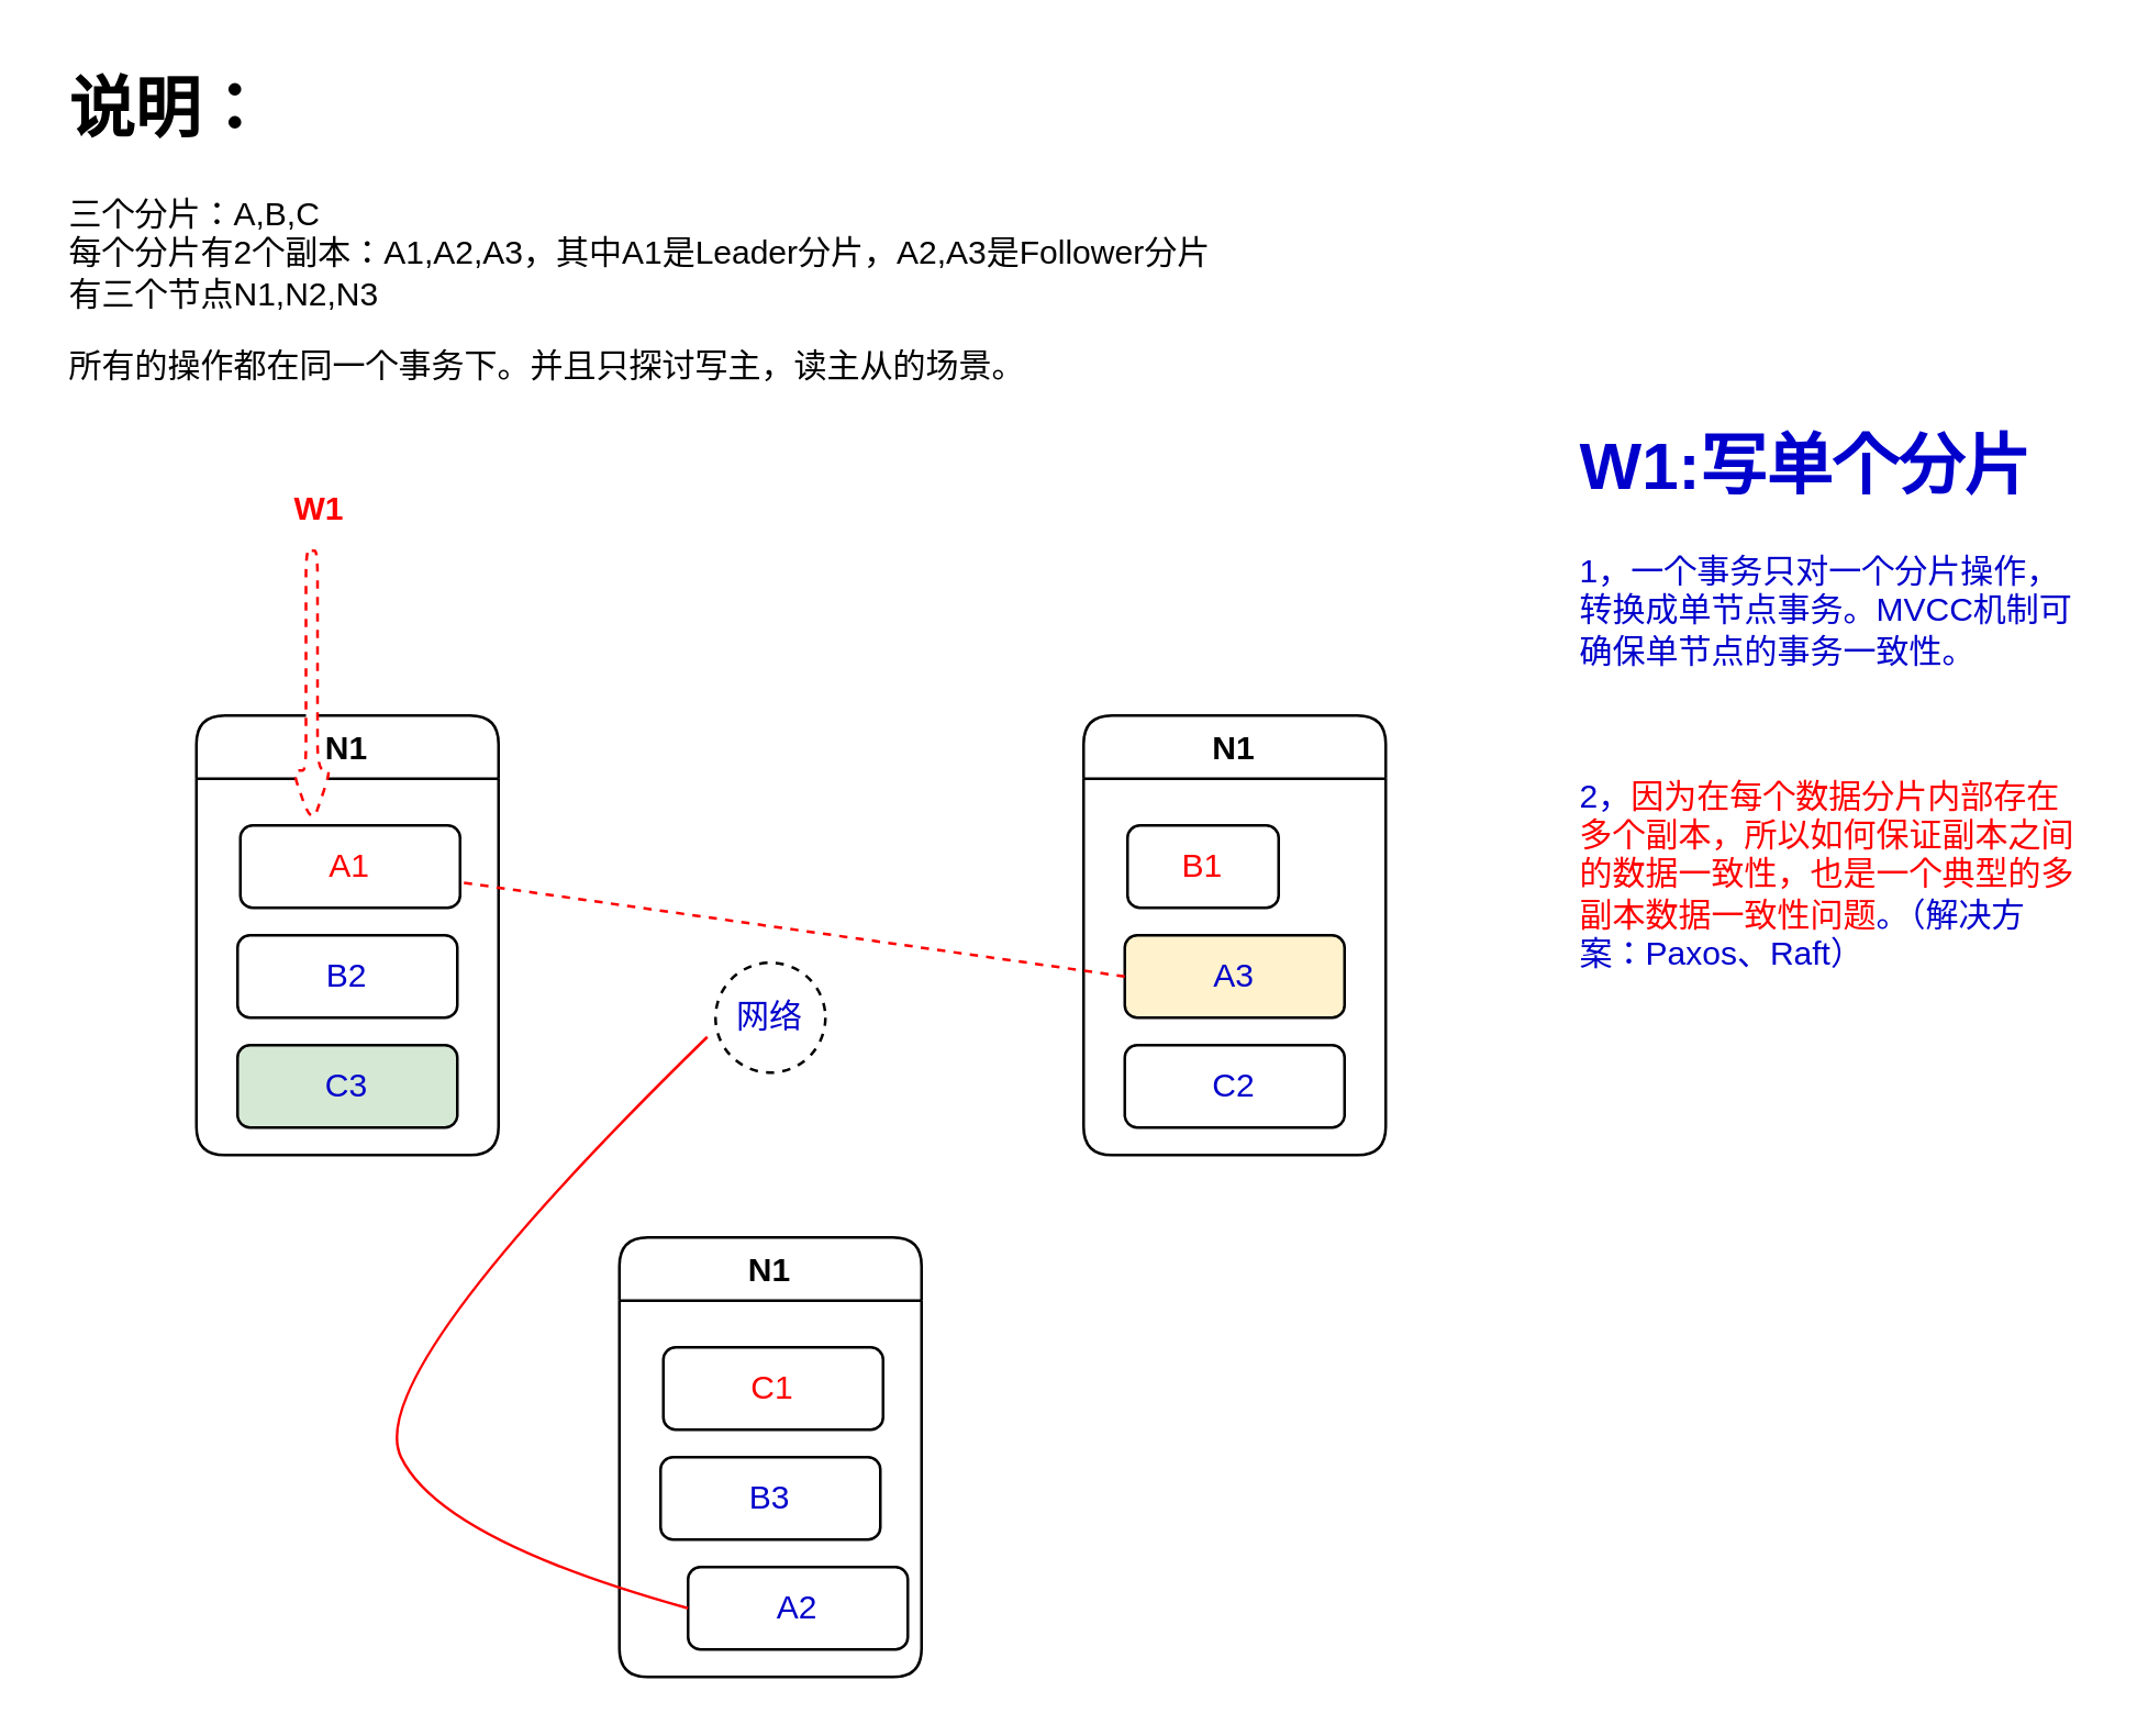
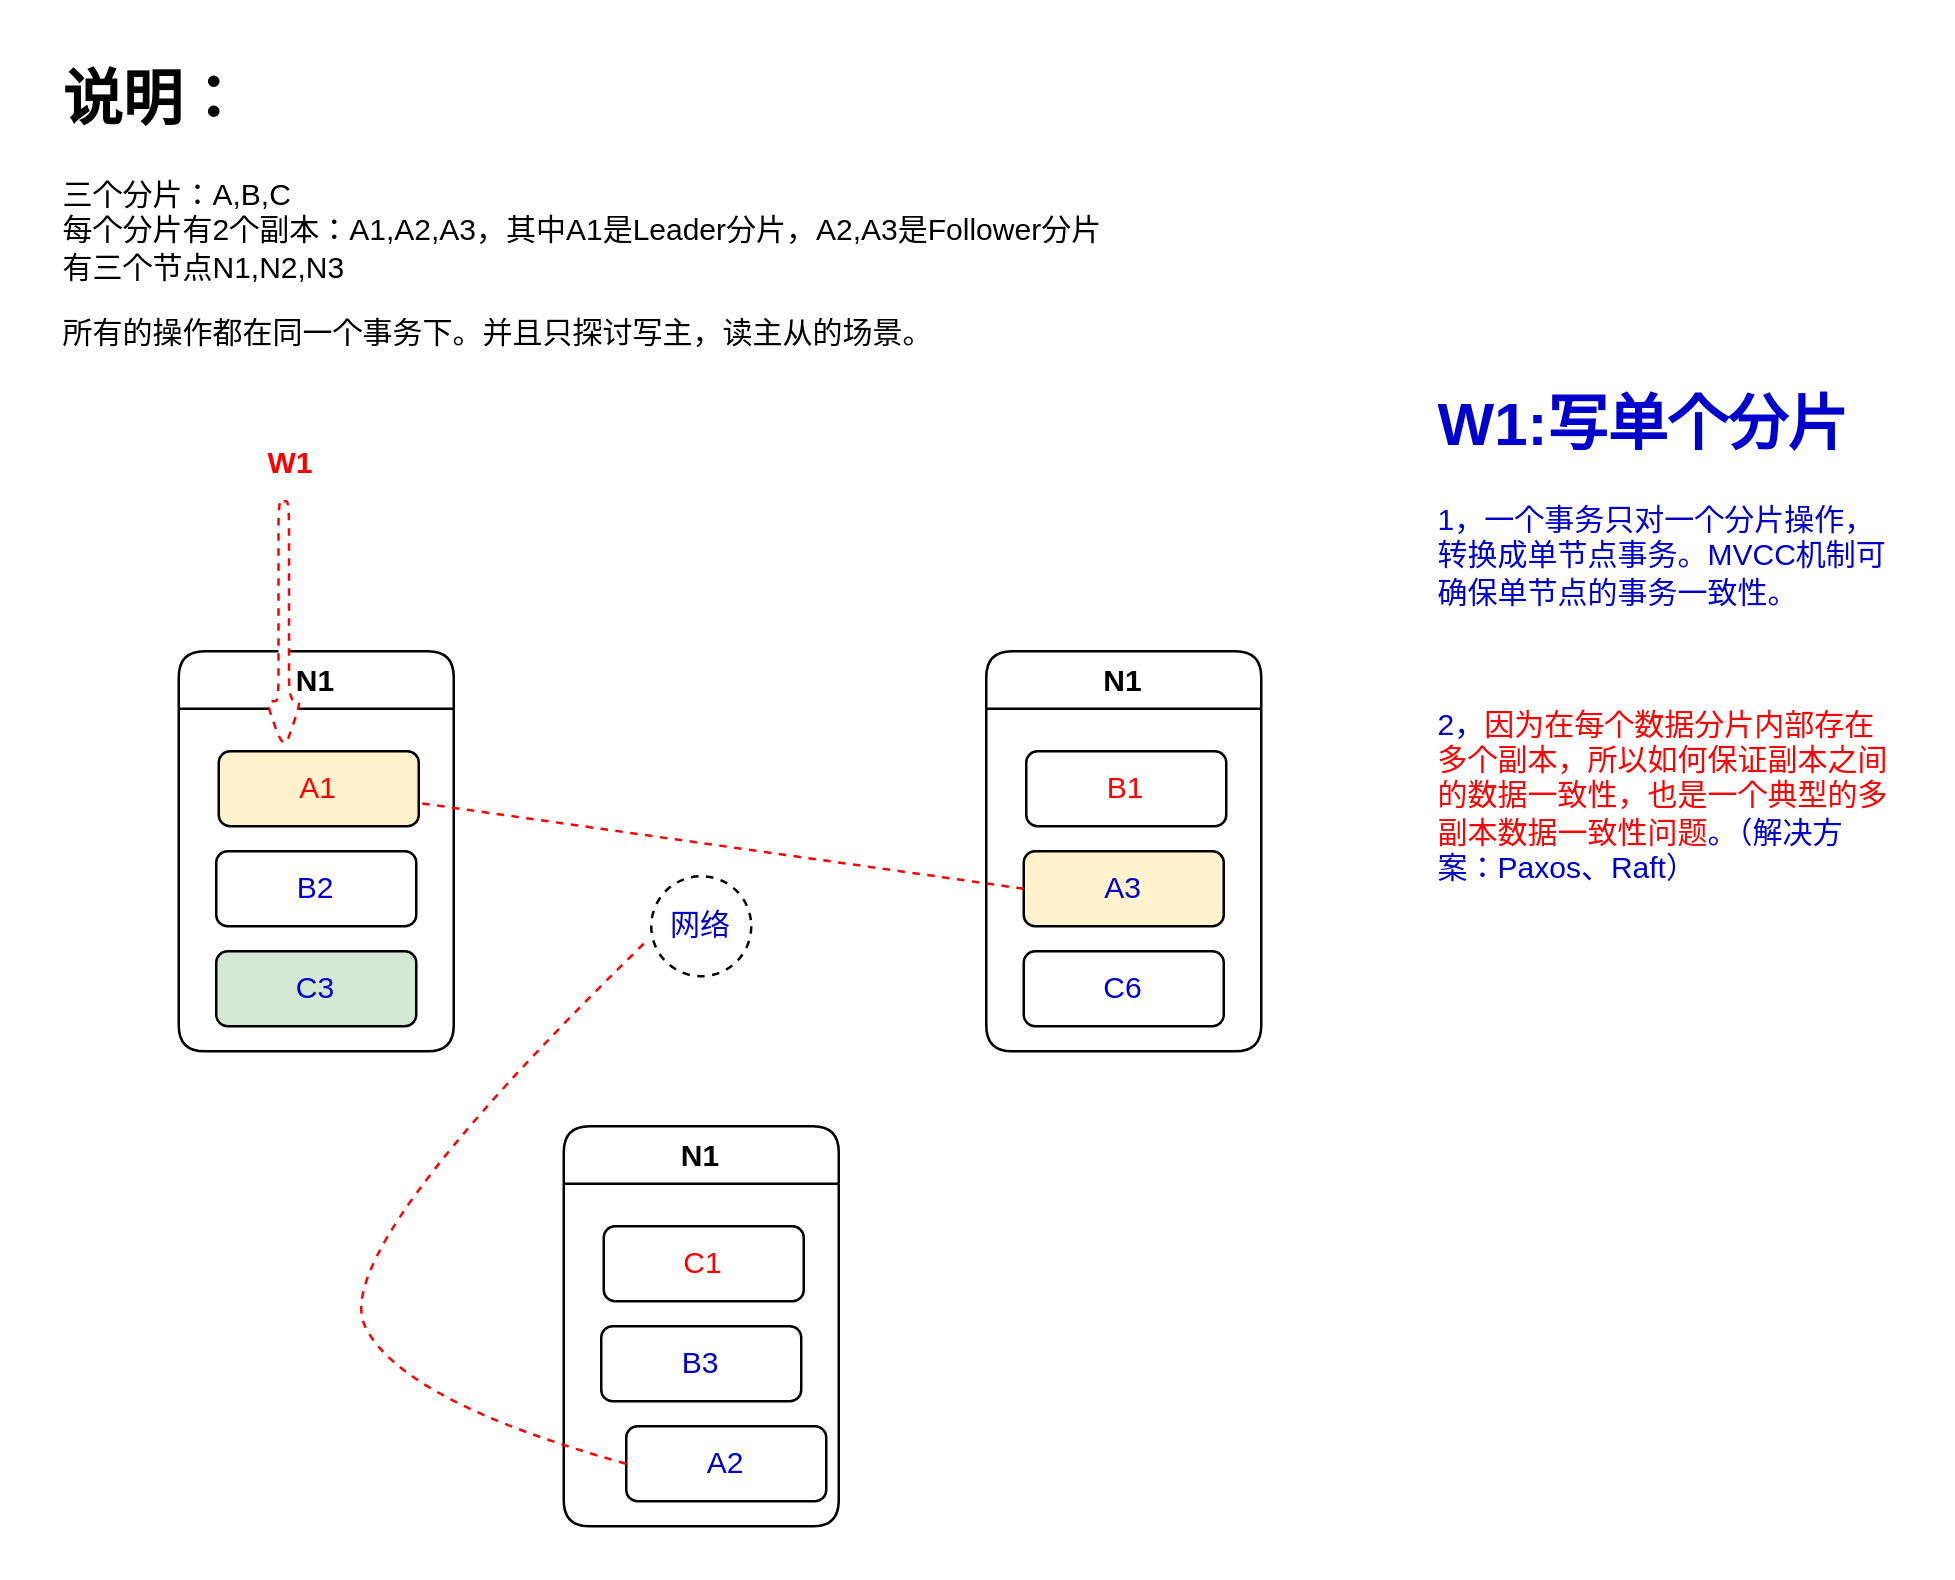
  <mxCell id="0" />
  <mxCell id="1" parent="0" />
  <mxCell id="2" value="&lt;h1&gt;说明：&lt;/h1&gt;&lt;p&gt;三个分片：A,B,C&lt;br&gt;每个分片有2个副本：A1,A2,A3，其中A1是Leader分片，A2,A3是Follower分片&lt;br&gt;有三个节点N1,N2,N3&lt;/p&gt;&lt;p&gt;所有的操作都在同一个事务下。并且只探讨写主，读主从的场景。&lt;/p&gt;" style="text;html=1;strokeColor=none;fillColor=none;spacing=5;spacingTop=-20;whiteSpace=wrap;overflow=hidden;rounded=0;" vertex="1" parent="1"><mxGeometry x="20" y="20" width="520" height="120" as="geometry" /></mxCell>
  <mxCell id="3" value="N1" style="swimlane;rounded=1;" vertex="1" parent="1"><mxGeometry x="71" y="260" width="110" height="160" as="geometry" /></mxCell>
- <mxCell id="4" value="&lt;font color=&quot;#ff0000&quot;&gt;A1&lt;/font&gt;" style="rounded=1;whiteSpace=wrap;html=1;" vertex="1" parent="3"><mxGeometry x="16" y="40" width="80" height="30" as="geometry" /></mxCell>
+ <mxCell id="4" value="&lt;font color=&quot;#ff0000&quot;&gt;A1&lt;/font&gt;" style="rounded=1;whiteSpace=wrap;html=1;fillColor=#fff2cc;" vertex="1" parent="3"><mxGeometry x="16" y="40" width="80" height="30" as="geometry" /></mxCell>
  <mxCell id="5" value="&lt;font color=&quot;#0000cc&quot;&gt;B2&lt;/font&gt;" style="rounded=1;whiteSpace=wrap;html=1;" vertex="1" parent="3"><mxGeometry x="15" y="80" width="80" height="30" as="geometry" /></mxCell>
  <mxCell id="6" value="&lt;font color=&quot;#0000cc&quot;&gt;C3&lt;/font&gt;" style="rounded=1;whiteSpace=wrap;html=1;fillColor=#d5e8d4;" vertex="1" parent="3"><mxGeometry x="15" y="120" width="80" height="30" as="geometry" /></mxCell>
  <mxCell id="7" value="" style="shape=singleArrow;direction=south;whiteSpace=wrap;html=1;rounded=1;dashed=1;fontColor=#0000CC;strokeColor=#FF0000;" vertex="1" parent="3"><mxGeometry x="35" y="-60" width="14" height="100" as="geometry" /></mxCell>
  <mxCell id="8" value="N1" style="swimlane;rounded=1;" vertex="1" parent="1"><mxGeometry x="394" y="260" width="110" height="160" as="geometry" /></mxCell>
- <mxCell id="9" value="&lt;font color=&quot;#ff0000&quot;&gt;B1&lt;/font&gt;" style="rounded=1;whiteSpace=wrap;html=1;" vertex="1" parent="8"><mxGeometry x="16" y="40" width="55" height="30" as="geometry" /></mxCell>
+ <mxCell id="9" value="&lt;font color=&quot;#ff0000&quot;&gt;B1&lt;/font&gt;" style="rounded=1;whiteSpace=wrap;html=1;" vertex="1" parent="8"><mxGeometry x="16" y="40" width="80" height="30" as="geometry" /></mxCell>
  <mxCell id="10" value="&lt;font color=&quot;#0000cc&quot;&gt;A3&lt;/font&gt;" style="rounded=1;whiteSpace=wrap;html=1;fillColor=#fff2cc;" vertex="1" parent="8"><mxGeometry x="15" y="80" width="80" height="30" as="geometry" /></mxCell>
- <mxCell id="11" value="&lt;font color=&quot;#0000cc&quot;&gt;C2&lt;/font&gt;" style="rounded=1;whiteSpace=wrap;html=1;" vertex="1" parent="8"><mxGeometry x="15" y="120" width="80" height="30" as="geometry" /></mxCell>
+ <mxCell id="11" value="&lt;font color=&quot;#0000cc&quot;&gt;C6&lt;/font&gt;" style="rounded=1;whiteSpace=wrap;html=1;" vertex="1" parent="8"><mxGeometry x="15" y="120" width="80" height="30" as="geometry" /></mxCell>
  <mxCell id="12" value="N1" style="swimlane;rounded=1;" vertex="1" parent="1"><mxGeometry x="225" y="450" width="110" height="160" as="geometry" /></mxCell>
  <mxCell id="13" value="&lt;font color=&quot;#ff0000&quot;&gt;C1&lt;/font&gt;" style="rounded=1;whiteSpace=wrap;html=1;" vertex="1" parent="12"><mxGeometry x="16" y="40" width="80" height="30" as="geometry" /></mxCell>
  <mxCell id="14" value="&lt;font color=&quot;#0000cc&quot;&gt;B3&lt;/font&gt;" style="rounded=1;whiteSpace=wrap;html=1;" vertex="1" parent="12"><mxGeometry x="15" y="80" width="80" height="30" as="geometry" /></mxCell>
  <mxCell id="15" value="&lt;font color=&quot;#0000cc&quot;&gt;A2&lt;/font&gt;" style="rounded=1;whiteSpace=wrap;html=1;" vertex="1" parent="12"><mxGeometry x="25" y="120" width="80" height="30" as="geometry" /></mxCell>
  <mxCell id="16" value="网络" style="ellipse;whiteSpace=wrap;html=1;aspect=fixed;rounded=1;fontColor=#0000CC;dashed=1;" vertex="1" parent="1"><mxGeometry x="260" y="350" width="40" height="40" as="geometry" /></mxCell>
- <mxCell id="17" value="" style="curved=1;endArrow=none;html=1;rounded=0;dashed=0;fontColor=#0000CC;strokeColor=#FF0000;entryX=-0.075;entryY=0.675;entryDx=0;entryDy=0;entryPerimeter=0;exitX=0;exitY=0.5;exitDx=0;exitDy=0;endFill=0;" edge="1" parent="1" source="15" target="16"><mxGeometry width="50" height="50" relative="1" as="geometry"><mxPoint x="210" y="580" as="sourcePoint" /><mxPoint x="181" y="490" as="targetPoint" /><Array as="points"><mxPoint x="160" y="560" /><mxPoint x="131" y="500" /></Array></mxGeometry></mxCell>
+ <mxCell id="17" value="" style="curved=1;endArrow=none;html=1;rounded=0;dashed=1;fontColor=#0000CC;strokeColor=#FF0000;entryX=-0.075;entryY=0.675;entryDx=0;entryDy=0;entryPerimeter=0;exitX=0;exitY=0.5;exitDx=0;exitDy=0;endFill=0;" edge="1" parent="1" source="15" target="16"><mxGeometry width="50" height="50" relative="1" as="geometry"><mxPoint x="210" y="580" as="sourcePoint" /><mxPoint x="181" y="490" as="targetPoint" /><Array as="points"><mxPoint x="160" y="560" /><mxPoint x="131" y="500" /></Array></mxGeometry></mxCell>
  <mxCell id="18" value="" style="endArrow=none;startArrow=none;html=1;rounded=0;fontColor=#0000CC;exitX=0;exitY=0.5;exitDx=0;exitDy=0;dashed=1;strokeColor=#FF0000;startFill=0;endFill=0;" edge="1" parent="1" source="10" target="4"><mxGeometry width="50" height="50" relative="1" as="geometry"><mxPoint x="275.858" y="365.858" as="sourcePoint" /><mxPoint x="177" y="325" as="targetPoint" /></mxGeometry></mxCell>
  <mxCell id="19" value="&lt;h1&gt;W1:写单个分片&lt;/h1&gt;&lt;p&gt;1，一个事务只对一个分片操作，转换成单节点事务。MVCC机制可确保单节点的事务一致性。&lt;/p&gt;&lt;p&gt;&lt;br&gt;&lt;/p&gt;2，&lt;font color=&quot;#ff0000&quot;&gt;因为在每个数据分片内部存在多个副本，所以如何保证副本之间的数据一致性，也是一个典型的多副本数据一致性问题&lt;/font&gt;。（解决方案：Paxos、Raft）" style="text;html=1;strokeColor=none;fillColor=none;spacing=5;spacingTop=-20;whiteSpace=wrap;overflow=hidden;rounded=0;dashed=1;fontColor=#0000CC;" vertex="1" parent="1"><mxGeometry x="570" y="150" width="190" height="260" as="geometry" /></mxCell>
  <mxCell id="20" value="&lt;b&gt;&lt;font color=&quot;#ff0000&quot;&gt;W1&lt;/font&gt;&lt;/b&gt;" style="text;html=1;strokeColor=none;fillColor=none;align=center;verticalAlign=middle;whiteSpace=wrap;rounded=0;dashed=1;fontColor=#0000CC;" vertex="1" parent="1"><mxGeometry x="86" y="170" width="60" height="30" as="geometry" /></mxCell>
